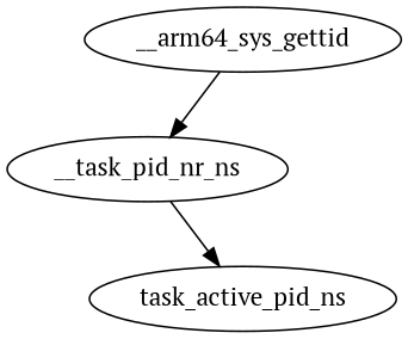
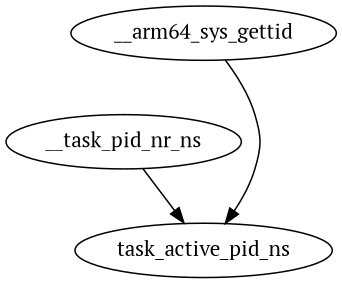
  digraph {
    fontname="PT Serif"
    node [color=black fontname="PT Serif"]
    edge [color=black fontname="PT Serif"]
    __arm64_sys_gettid
    __task_pid_nr_ns
    task_active_pid_ns
-   __arm64_sys_gettid -> __task_pid_nr_ns
+   __arm64_sys_gettid -> task_active_pid_ns
    __task_pid_nr_ns -> task_active_pid_ns
  }
